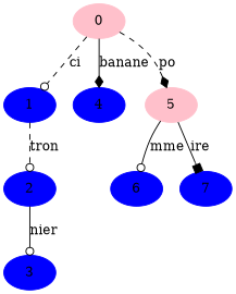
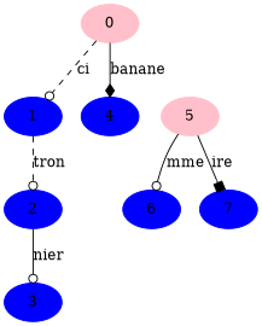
  digraph {
    node [color=blue style=filled]
    edge [style=solid arrowhead=odot]
    0 [color=pink]
    1
    4
    5 [color=pink]
    2
    3
    6
    7
    0 -> 1 [label=ci style=dashed]
    0 -> 4 [label=banane arrowhead=diamond]
-   0 -> 5 [label=po style=dashed arrowhead=diamond]
    1 -> 2 [label=tron style=dashed]
    5 -> 6 [label=mme]
    5 -> 7 [label=ire arrowhead=box]
    2 -> 3 [label=nier]
  }
